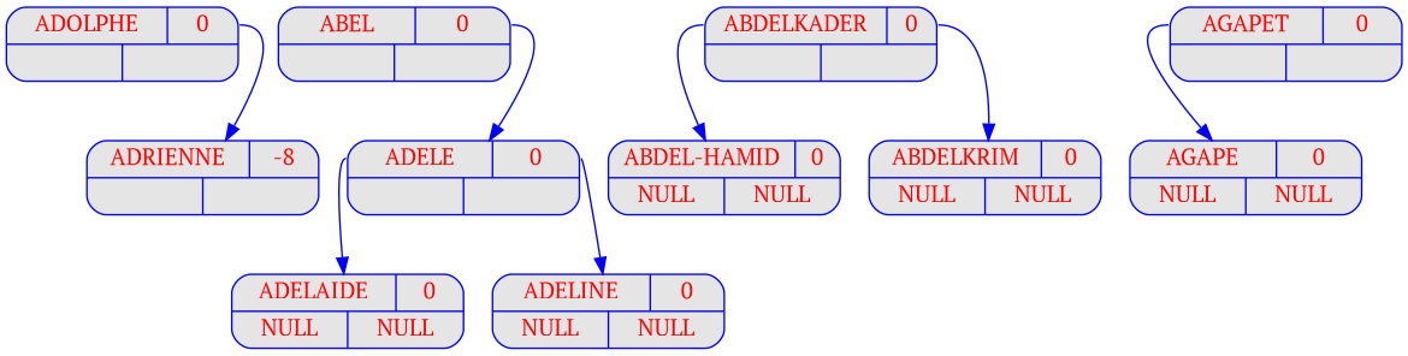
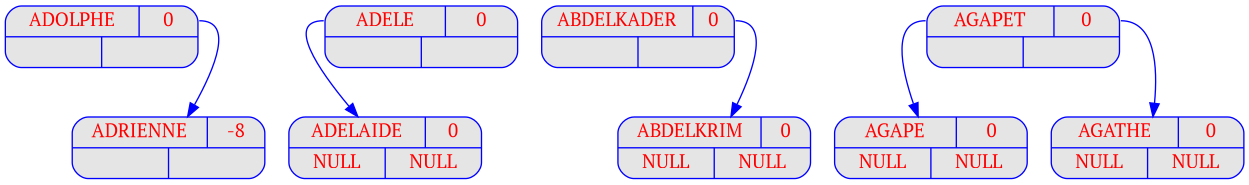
  digraph {
    fontname="PT Serif"
    node [color=blue fillcolor=grey90 fontcolor=red fontname="PT Serif" fontsize=14 shape=record style="rounded, filled"]
    edge [color=blue fontname="PT Serif" tailport=d]
    n1 [label="{{<g> ADOLPHE | <d> 0 } | { <g> | <d>}}" width=2]
    n2 [label="{{<g> ADRIENNE | <d> -8 } | { <g> | <d>}}" width=2]
-   n3 [label="{{<g> ABEL | <d> 0 } | { <g> | <d>}}" width=2]
    n4 [label="{{<g> ADELE | <d> 0 } | { <g> | <d>}}" width=2]
    n5 [label="{{<g> ABDELKADER | <d> 0 } | { <g> | <d>}}" width=2]
-   n6 [label="{{<g> ABDEL-HAMID | <d> 0 }| { <g> NULL | <d> NULL}}" width=2]
    n7 [label="{{<g> ABDELKRIM | <d> 0 }| { <g> NULL | <d> NULL}}" width=2]
    n8 [label="{{<g> ADELAIDE | <d> 0 }| { <g> NULL | <d> NULL}}" width=2]
-   n9 [label="{{<g> ADELINE | <d> 0 }| { <g> NULL | <d> NULL}}" width=2]
    n10 [label="{{<g> AGAPET | <d> 0 } | { <g> | <d>}}" width=2]
    n11 [label="{{<g> AGAPE | <d> 0 }| { <g> NULL | <d> NULL}}" width=2]
+   n12 [label="{{<g> AGATHE | <d> 0 }| { <g> NULL | <d> NULL}}" width=2]
    n1 -> n2
-   n3 -> n4
    n4 -> n8 [tailport=g]
-   n4 -> n9
-   n5 -> n6 [tailport=g]
    n5 -> n7
    n10 -> n11 [tailport=g]
+   n10 -> n12
  }
